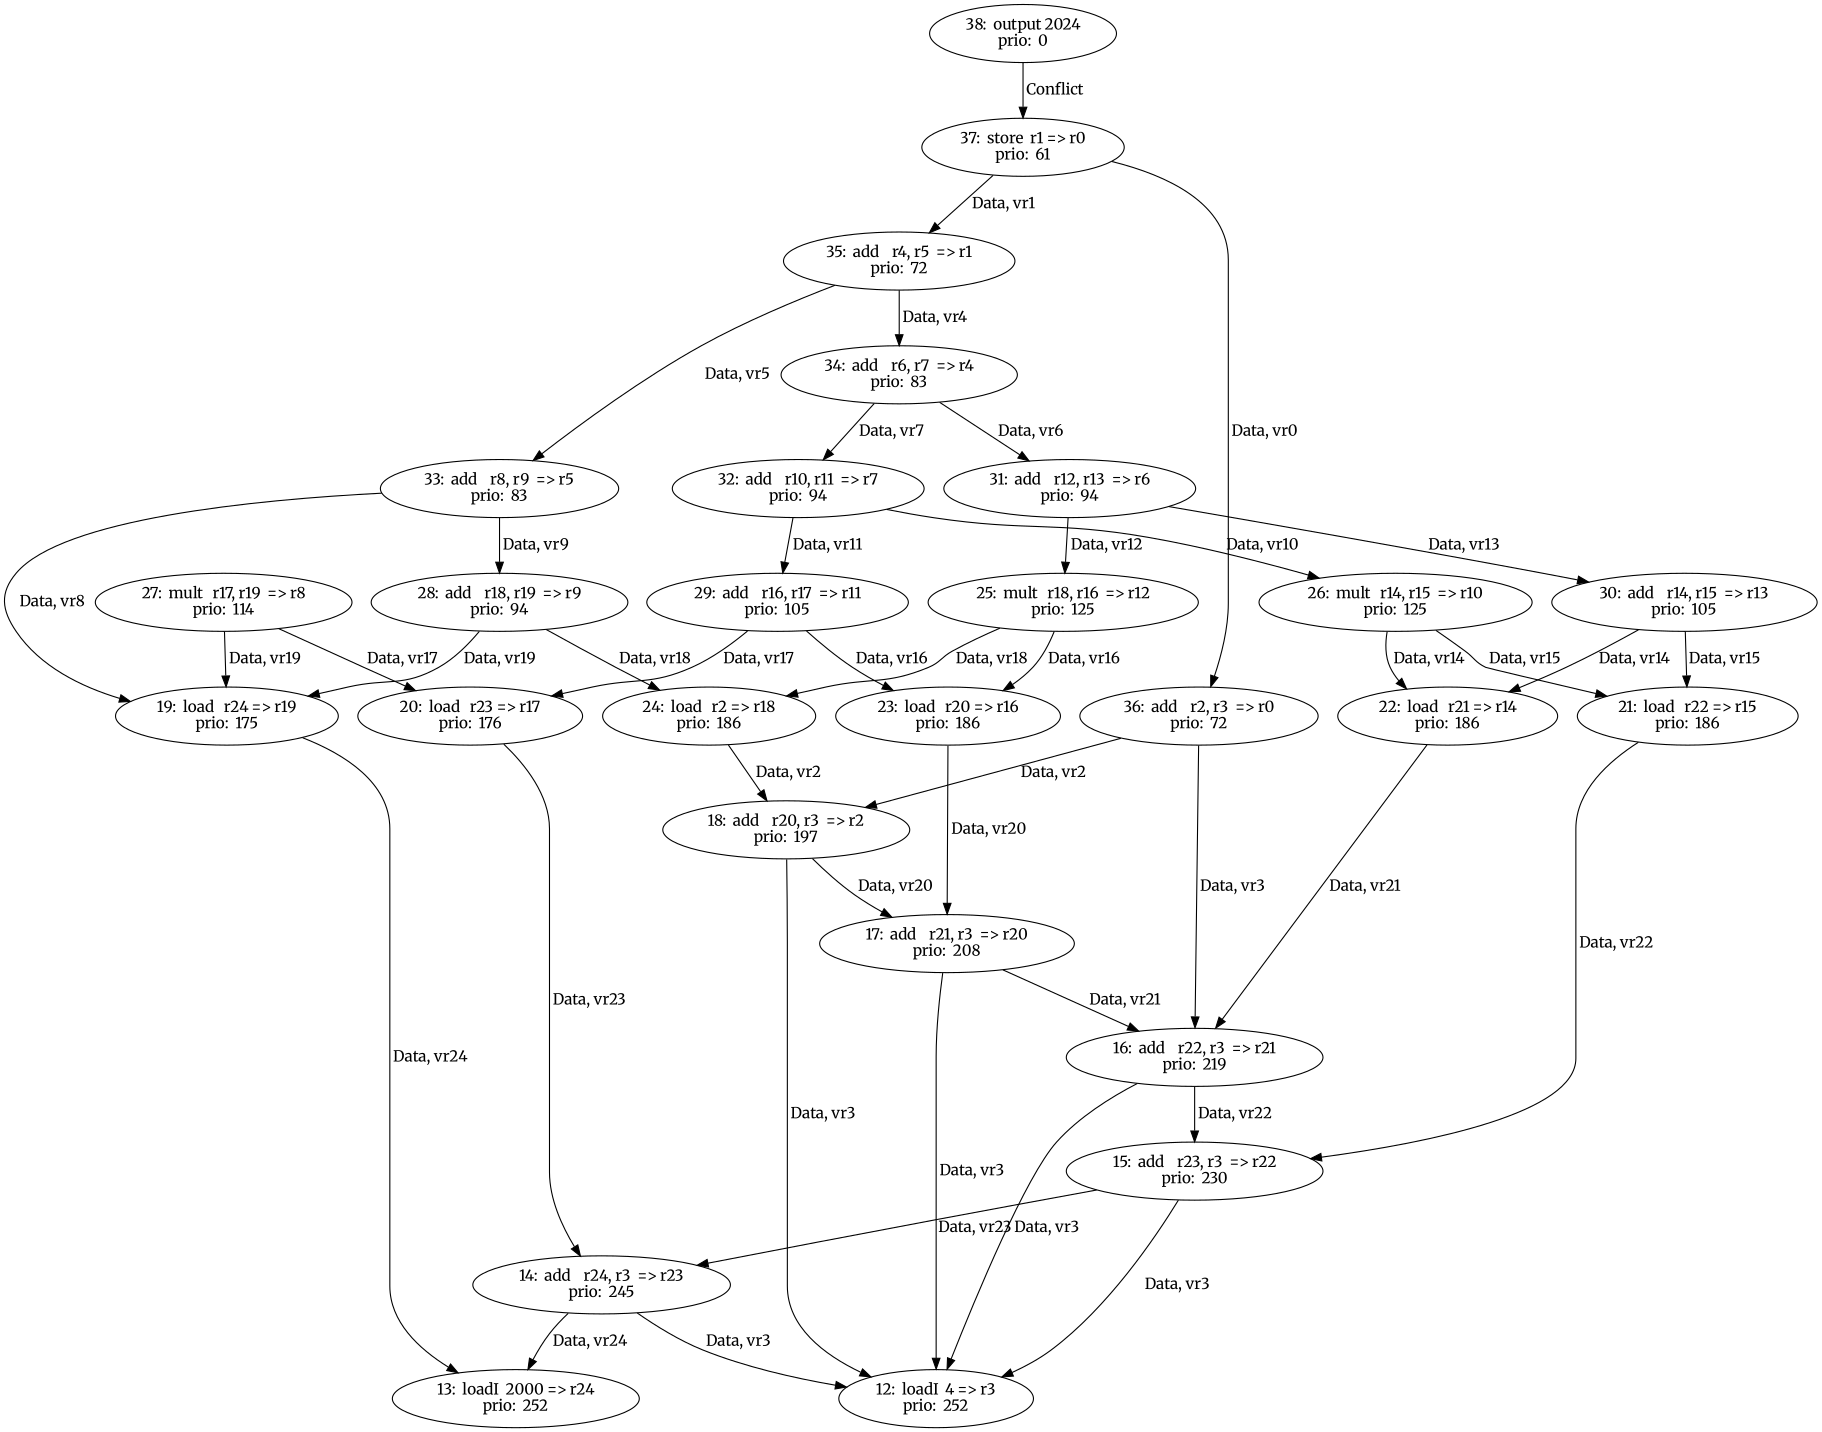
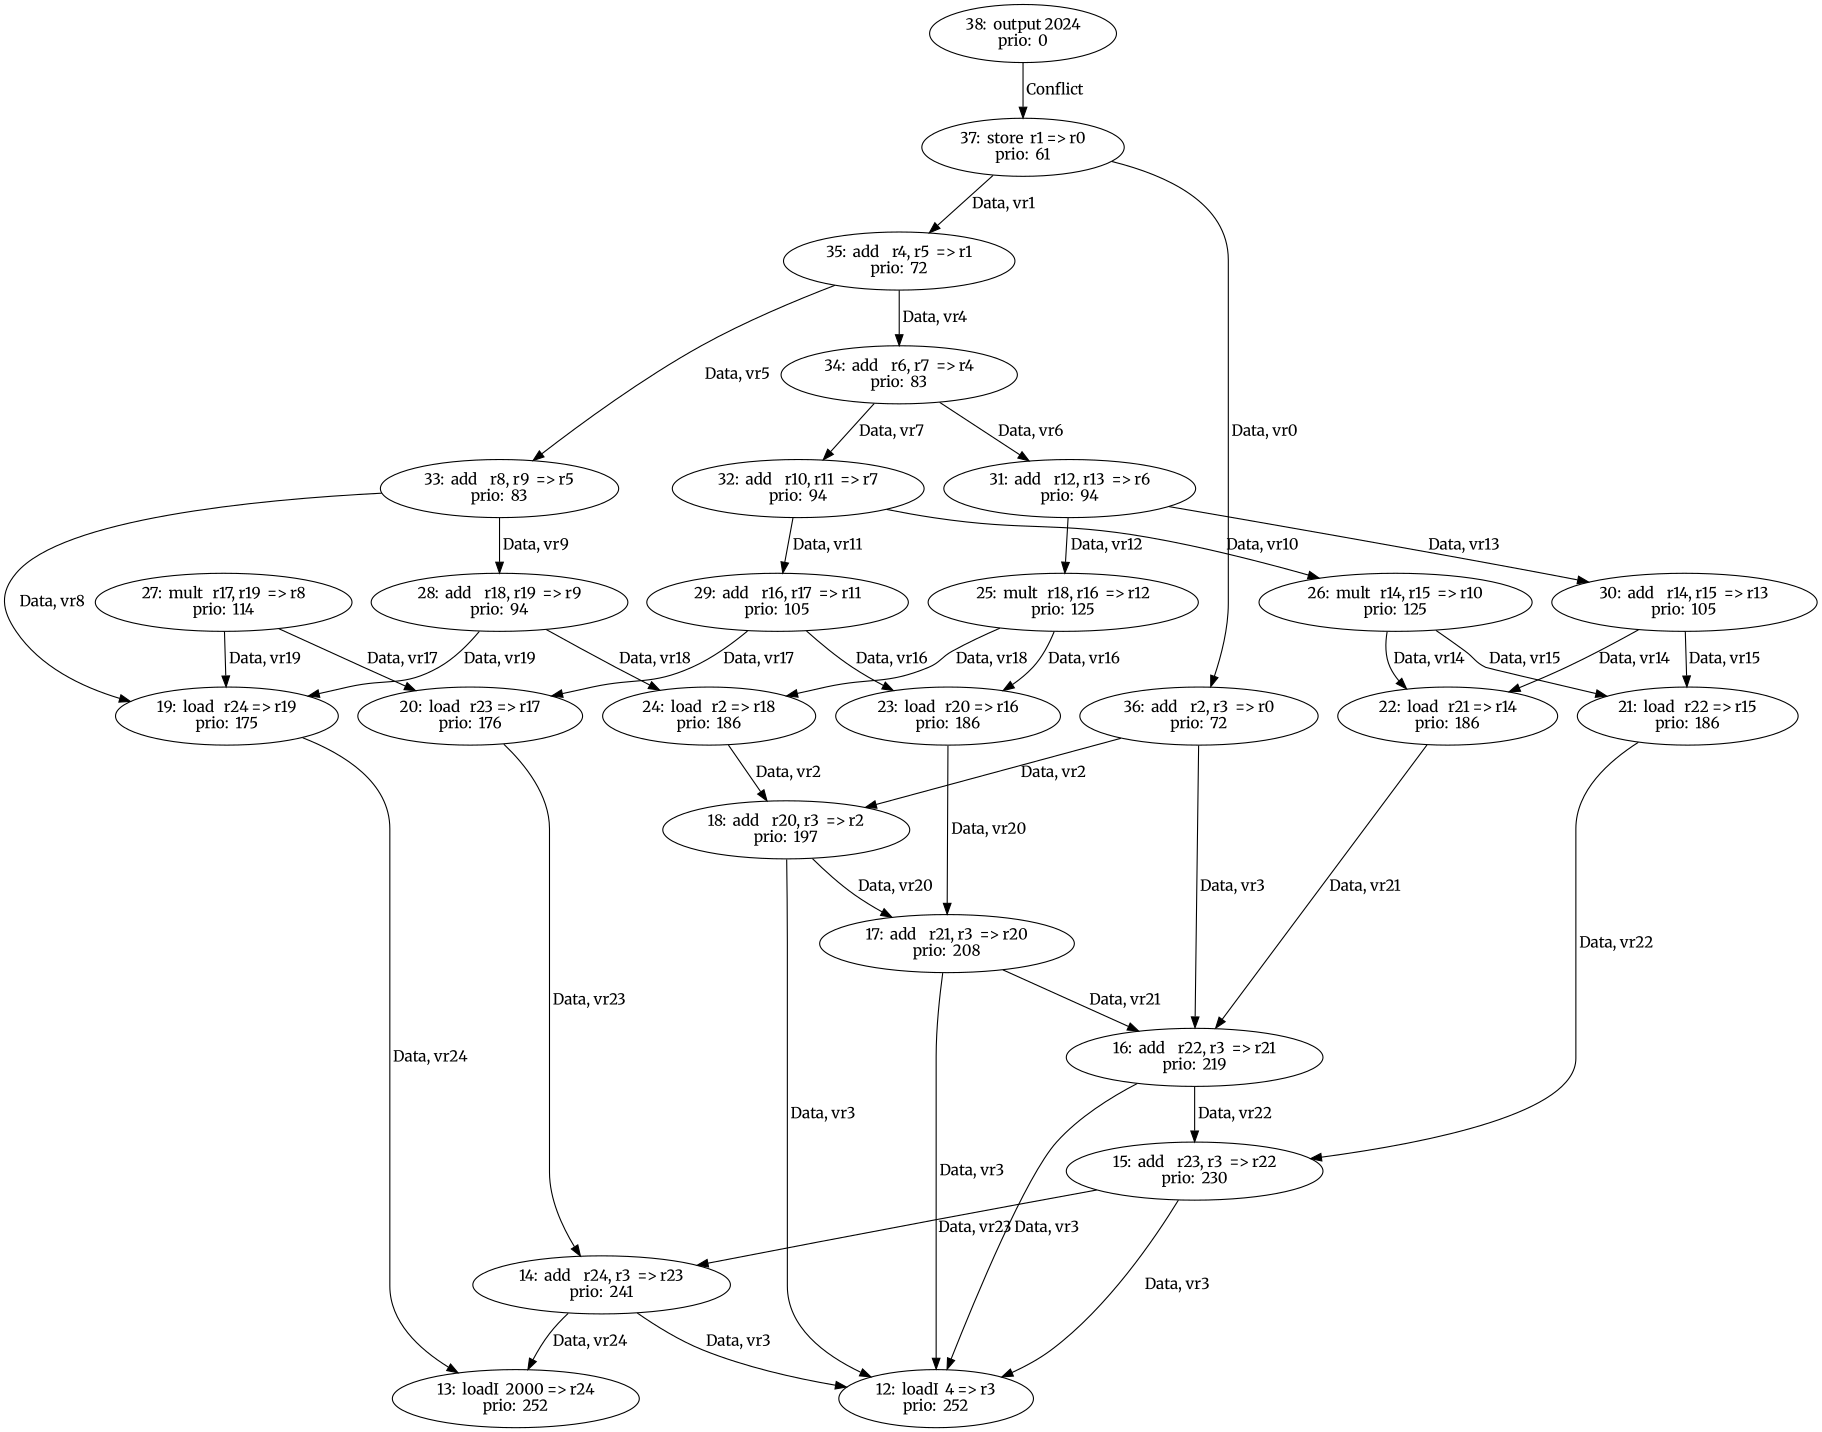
  digraph {
    fontname=Merriweather
    node [fontname=Merriweather]
    edge [fontname=Merriweather]
    n1 [label="12:  loadI  4 => r3\nprio:  252"]
    n2 [label="13:  loadI  2000 => r24\nprio:  252"]
-   n3 [label="14:  add    r24, r3  => r23\nprio:  245"]
+   n3 [label="14:  add    r24, r3  => r23\nprio:  241"]
    n4 [label="15:  add    r23, r3  => r22\nprio:  230"]
    n5 [label="16:  add    r22, r3  => r21\nprio:  219"]
    n6 [label="17:  add    r21, r3  => r20\nprio:  208"]
    n7 [label="18:  add    r20, r3  => r2\nprio:  197"]
    n8 [label="19:  load   r24 => r19\nprio:  175"]
    n9 [label="20:  load   r23 => r17\nprio:  176"]
    n10 [label="21:  load   r22 => r15\nprio:  186"]
    n11 [label="22:  load   r21 => r14\nprio:  186"]
    n12 [label="23:  load   r20 => r16\nprio:  186"]
    n13 [label="24:  load   r2 => r18\nprio:  186"]
    n14 [label="25:  mult   r18, r16  => r12\nprio:  125"]
    n15 [label="26:  mult   r14, r15  => r10\nprio:  125"]
    n16 [label="27:  mult   r17, r19  => r8\nprio:  114"]
    n17 [label="28:  add    r18, r19  => r9\nprio:  94"]
    n18 [label="29:  add    r16, r17  => r11\nprio:  105"]
    n19 [label="30:  add    r14, r15  => r13\nprio:  105"]
    n20 [label="31:  add    r12, r13  => r6\nprio:  94"]
    n21 [label="32:  add    r10, r11  => r7\nprio:  94"]
    n22 [label="33:  add    r8, r9  => r5\nprio:  83"]
    n23 [label="34:  add    r6, r7  => r4\nprio:  83"]
    n24 [label="35:  add    r4, r5  => r1\nprio:  72"]
    n25 [label="36:  add    r2, r3  => r0\nprio:  72"]
    n26 [label="37:  store  r1 => r0\nprio:  61"]
    n27 [label="38:  output 2024\nprio:  0"]
    n3 -> n1 [label=" Data, vr3"]
    n3 -> n2 [label=" Data, vr24"]
    n4 -> n1 [label=" Data, vr3"]
    n4 -> n3 [label=" Data, vr23"]
    n5 -> n1 [label=" Data, vr3"]
    n5 -> n4 [label=" Data, vr22"]
    n6 -> n1 [label=" Data, vr3"]
    n6 -> n5 [label=" Data, vr21"]
    n7 -> n1 [label=" Data, vr3"]
    n7 -> n6 [label=" Data, vr20"]
    n8 -> n2 [label=" Data, vr24"]
    n9 -> n3 [label=" Data, vr23"]
    n10 -> n4 [label=" Data, vr22"]
    n11 -> n5 [label=" Data, vr21"]
    n12 -> n6 [label=" Data, vr20"]
    n13 -> n7 [label=" Data, vr2"]
    n14 -> n12 [label=" Data, vr16"]
    n14 -> n13 [label=" Data, vr18"]
    n15 -> n10 [label=" Data, vr15"]
    n15 -> n11 [label=" Data, vr14"]
    n16 -> n8 [label=" Data, vr19"]
    n16 -> n9 [label=" Data, vr17"]
    n17 -> n8 [label=" Data, vr19"]
    n17 -> n13 [label=" Data, vr18"]
    n18 -> n9 [label=" Data, vr17"]
    n18 -> n12 [label=" Data, vr16"]
    n19 -> n10 [label=" Data, vr15"]
    n19 -> n11 [label=" Data, vr14"]
    n20 -> n14 [label=" Data, vr12"]
    n20 -> n19 [label=" Data, vr13"]
    n21 -> n15 [label=" Data, vr10"]
    n21 -> n18 [label=" Data, vr11"]
    n22 -> n8 [label=" Data, vr8"]
    n22 -> n17 [label=" Data, vr9"]
    n23 -> n20 [label=" Data, vr6"]
    n23 -> n21 [label=" Data, vr7"]
    n24 -> n22 [label=" Data, vr5"]
    n24 -> n23 [label=" Data, vr4"]
    n25 -> n5 [label=" Data, vr3"]
    n25 -> n7 [label=" Data, vr2"]
    n26 -> n24 [label=" Data, vr1"]
    n26 -> n25 [label=" Data, vr0"]
    n27 -> n26 [label=" Conflict "]
  }
